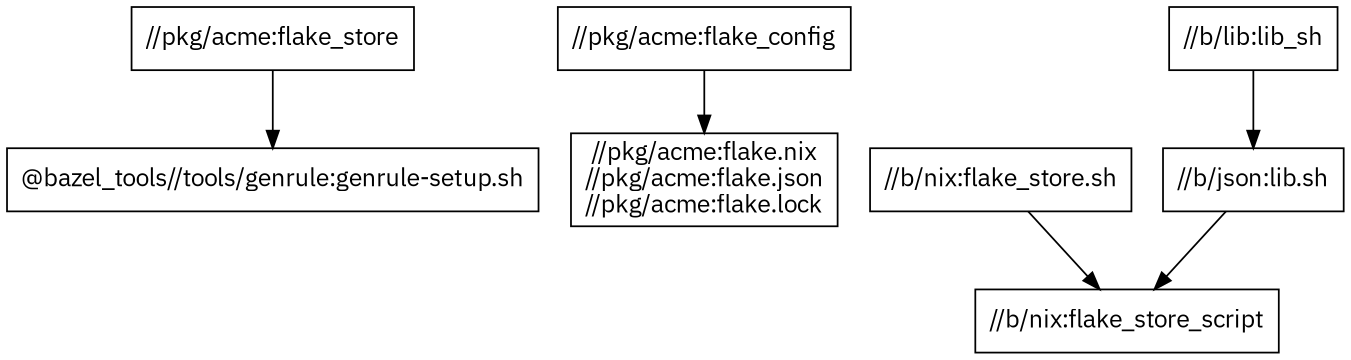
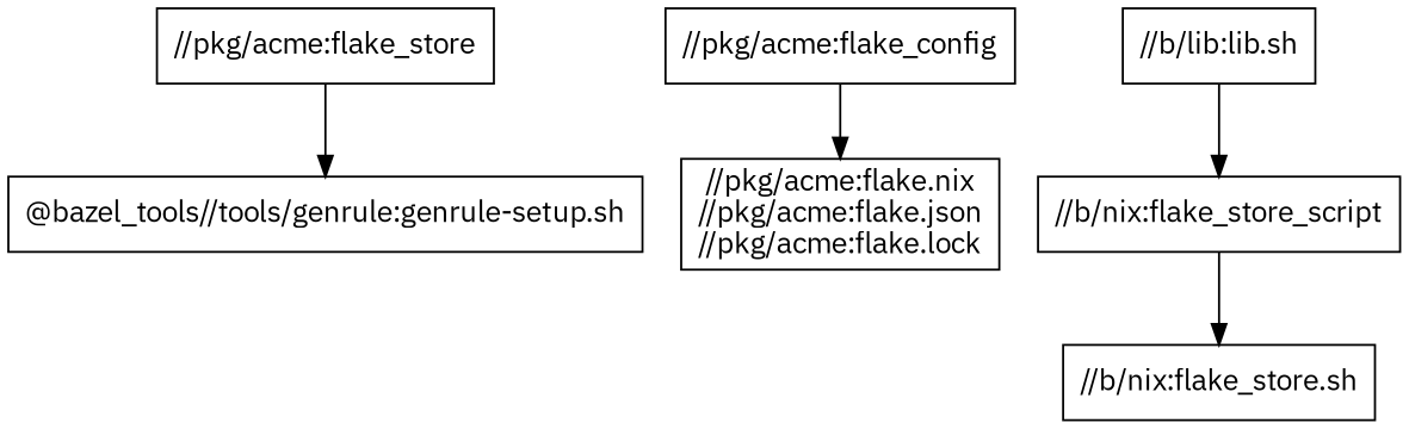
  digraph {
    fontname="IBM Plex Sans"
    node [fontname="IBM Plex Sans" shape=box]
    edge [fontname="IBM Plex Sans"]
    "//pkg/acme:flake_store"
    "@bazel_tools//tools/genrule:genrule-setup.sh"
    "//pkg/acme:flake_config"
    "//pkg/acme:flake.nix\n//pkg/acme:flake.json\n//pkg/acme:flake.lock"
    "//b/nix:flake_store_script"
    "//b/nix:flake_store.sh"
-   "//b/lib:lib_sh"
-   "//b/lib:lib.sh" [label="//b/json:lib.sh"]
+   "//b/lib:lib.sh"
    "//pkg/acme:flake_store" -> "@bazel_tools//tools/genrule:genrule-setup.sh"
    "//pkg/acme:flake_config" -> "//pkg/acme:flake.nix\n//pkg/acme:flake.json\n//pkg/acme:flake.lock"
-   "//b/nix:flake_store.sh" -> "//b/nix:flake_store_script"
-   "//b/lib:lib_sh" -> "//b/lib:lib.sh"
+   "//b/nix:flake_store_script" -> "//b/nix:flake_store.sh"
    "//b/lib:lib.sh" -> "//b/nix:flake_store_script"
  }
